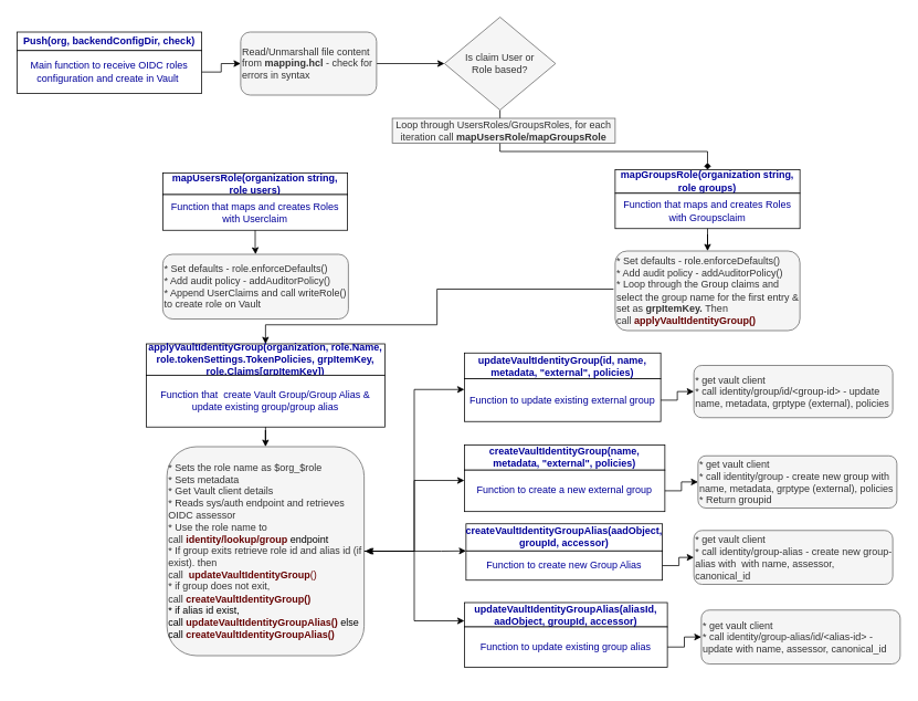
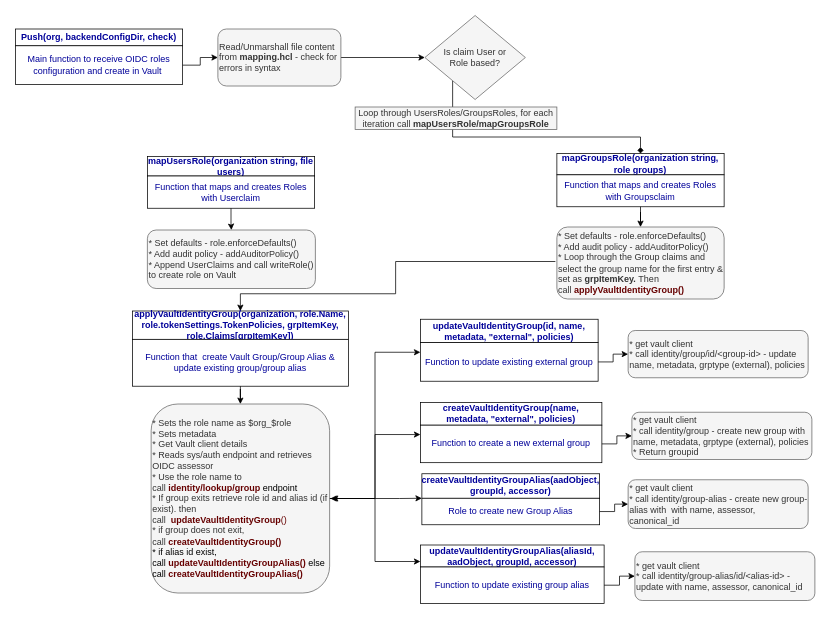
  <mxCell id="0" />
  <mxCell id="1" parent="0" />
  <mxCell id="2" style="edgeStyle=orthogonalEdgeStyle;rounded=0;orthogonalLoop=1;jettySize=auto;html=1;entryX=0.5;entryY=0;entryDx=0;entryDy=0;fontColor=#080808;endArrow=diamond;" parent="1" source="6" target="11" edge="1"><mxGeometry relative="1" as="geometry"><Array as="points"><mxPoint x="603" y="182" /><mxPoint x="853" y="182" /></Array></mxGeometry></mxCell>
  <mxCell id="3" value="" style="group" parent="1" vertex="1" connectable="0"><mxGeometry x="20" y="38" width="223" height="74" as="geometry" /></mxCell>
  <mxCell id="4" value="&lt;span style=&quot;font-weight: 700;&quot;&gt;Push(org, backendConfigDir, check)&lt;/span&gt;" style="rounded=0;whiteSpace=wrap;html=1;fontColor=#000099;" parent="3" vertex="1"><mxGeometry width="223" height="22.372" as="geometry" /></mxCell>
  <mxCell id="5" value="Main function to receive OIDC roles configuration and create in Vault&amp;nbsp;" style="rounded=0;whiteSpace=wrap;html=1;fontColor=#000099;" parent="3" vertex="1"><mxGeometry y="22.372" width="223" height="51.628" as="geometry" /></mxCell>
- <mxCell id="6" value="Is claim User or &lt;br&gt;Role based?" style="rhombus;whiteSpace=wrap;html=1;fontColor=#333333;fillColor=#f5f5f5;strokeColor=#666666;" parent="1" vertex="1"><mxGeometry x="536" y="20" width="134" height="112" as="geometry" /></mxCell>
+ <mxCell id="6" value="Is claim User or &lt;br&gt;Role based?" style="rhombus;whiteSpace=wrap;html=1;fontColor=#333333;fillColor=#f5f5f5;strokeColor=#666666;" parent="1" vertex="1"><mxGeometry x="566" y="20" width="134" height="112" as="geometry" /></mxCell>
  <mxCell id="7" value="" style="group" parent="1" vertex="1" connectable="0"><mxGeometry x="196" y="208" width="223" height="86" as="geometry" /></mxCell>
- <mxCell id="8" value="&lt;b&gt;mapUsersRole(organization string, role users)&lt;/b&gt;" style="rounded=0;whiteSpace=wrap;html=1;fontColor=#000099;" parent="7" vertex="1"><mxGeometry width="223" height="26" as="geometry" /></mxCell>
+ <mxCell id="8" value="&lt;b&gt;mapUsersRole(organization string, file users)&lt;/b&gt;" style="rounded=0;whiteSpace=wrap;html=1;fontColor=#000099;" parent="7" vertex="1"><mxGeometry width="223" height="26" as="geometry" /></mxCell>
  <mxCell id="9" value="Function that maps and creates Roles with Userclaim" style="rounded=0;whiteSpace=wrap;html=1;fontColor=#000099;" parent="7" vertex="1"><mxGeometry y="26" width="223" height="43" as="geometry" /></mxCell>
  <mxCell id="10" value="" style="group" parent="1" vertex="1" connectable="0"><mxGeometry x="742" y="204" width="223" height="94" as="geometry" /></mxCell>
  <mxCell id="11" value="&lt;b&gt;mapGroupsRole(organization string, role groups)&lt;/b&gt;" style="rounded=0;whiteSpace=wrap;html=1;fontColor=#000099;" parent="10" vertex="1"><mxGeometry width="223" height="28.419" as="geometry" /></mxCell>
  <mxCell id="12" value="Function that maps and creates Roles with Groupsclaim" style="rounded=0;whiteSpace=wrap;html=1;fontColor=#000099;" parent="10" vertex="1"><mxGeometry y="28.42" width="223" height="42.58" as="geometry" /></mxCell>
  <mxCell id="13" style="edgeStyle=orthogonalEdgeStyle;rounded=0;orthogonalLoop=1;jettySize=auto;html=1;entryX=0;entryY=0.5;entryDx=0;entryDy=0;fontColor=#660000;" parent="1" source="14" target="6" edge="1"><mxGeometry relative="1" as="geometry" /></mxCell>
  <mxCell id="14" value="Read/Unmarshall file content from &lt;b&gt;mapping.hcl&lt;/b&gt; - check for errors in syntax" style="rounded=1;whiteSpace=wrap;html=1;fontColor=#333333;fillColor=#f5f5f5;strokeColor=#666666;align=left;" parent="1" vertex="1"><mxGeometry x="290" y="38" width="164" height="76" as="geometry" /></mxCell>
  <mxCell id="15" value="Loop through UsersRoles/GroupsRoles, for each iteration call&lt;b style=&quot;border-color: var(--border-color);&quot;&gt;&amp;nbsp;mapUsersRole/mapGroupsRole&lt;/b&gt;" style="text;html=1;align=center;verticalAlign=middle;whiteSpace=wrap;rounded=0;fillColor=#f5f5f5;fontColor=#333333;strokeColor=#666666;" parent="1" vertex="1"><mxGeometry x="473" y="142" width="269" height="30" as="geometry" /></mxCell>
  <mxCell id="16" value="* Set defaults -&amp;nbsp;role.enforceDefaults()&lt;br&gt;* Add audit policy -&amp;nbsp;addAuditorPolicy()&lt;br&gt;* Append UserClaims and call writeRole() to create role on Vault" style="rounded=1;whiteSpace=wrap;html=1;fontColor=#333333;fillColor=#f5f5f5;strokeColor=#666666;align=left;" parent="1" vertex="1"><mxGeometry x="196" y="306" width="224" height="78" as="geometry" /></mxCell>
  <mxCell id="17" style="edgeStyle=orthogonalEdgeStyle;rounded=0;orthogonalLoop=1;jettySize=auto;html=1;entryX=0.5;entryY=0;entryDx=0;entryDy=0;fontColor=#660000;" parent="1" target="20" edge="1"><mxGeometry relative="1" as="geometry"><mxPoint x="740" y="348" as="sourcePoint" /><Array as="points"><mxPoint x="527" y="348" /><mxPoint x="527" y="391" /><mxPoint x="320" y="391" /></Array></mxGeometry></mxCell>
  <mxCell id="18" value="* Set defaults -&amp;nbsp;role.enforceDefaults()&lt;br&gt;* Add audit policy -&amp;nbsp;addAuditorPolicy()&lt;br&gt;* Loop through the Group claims and select the group name for the first entry &amp;amp; set as&amp;nbsp;&lt;b&gt;grpItemKey. &lt;/b&gt;Then call&lt;b&gt;&amp;nbsp;&lt;font color=&quot;#660000&quot;&gt;applyVaultIdentityGroup()&lt;/font&gt;&lt;/b&gt;" style="rounded=1;whiteSpace=wrap;html=1;fontColor=#333333;fillColor=#f5f5f5;strokeColor=#666666;align=left;" parent="1" vertex="1"><mxGeometry x="742" y="302" width="223" height="96" as="geometry" /></mxCell>
  <mxCell id="19" value="" style="group" parent="1" vertex="1" connectable="0"><mxGeometry x="176" y="414" width="288" height="125" as="geometry" /></mxCell>
  <mxCell id="20" value="&lt;b&gt;applyVaultIdentityGroup(organization, role.Name, role.tokenSettings.TokenPolicies, grpItemKey, role.Claims[grpItemKey])&lt;/b&gt;" style="rounded=0;whiteSpace=wrap;html=1;fontColor=#000099;" parent="19" vertex="1"><mxGeometry width="288" height="37.791" as="geometry" /></mxCell>
  <mxCell id="21" value="Function that&amp;nbsp; create Vault Group/Group Alias &amp;amp; update existing group/group alias" style="rounded=0;whiteSpace=wrap;html=1;fontColor=#000099;" parent="19" vertex="1"><mxGeometry y="37.791" width="288" height="62.5" as="geometry" /></mxCell>
  <mxCell id="22" style="edgeStyle=orthogonalEdgeStyle;rounded=0;orthogonalLoop=1;jettySize=auto;html=1;entryX=0;entryY=0.25;entryDx=0;entryDy=0;fontColor=#660000;" parent="1" source="28" target="34" edge="1"><mxGeometry relative="1" as="geometry" /></mxCell>
  <mxCell id="23" style="edgeStyle=orthogonalEdgeStyle;rounded=0;orthogonalLoop=1;jettySize=auto;html=1;entryX=0;entryY=0.25;entryDx=0;entryDy=0;fontColor=#660000;" parent="1" source="28" target="31" edge="1"><mxGeometry relative="1" as="geometry" /></mxCell>
  <mxCell id="24" style="edgeStyle=orthogonalEdgeStyle;rounded=0;orthogonalLoop=1;jettySize=auto;html=1;fontColor=#660000;" parent="1" source="28" edge="1"><mxGeometry relative="1" as="geometry"><mxPoint x="440" y="664" as="targetPoint" /></mxGeometry></mxCell>
  <mxCell id="25" style="edgeStyle=orthogonalEdgeStyle;rounded=0;orthogonalLoop=1;jettySize=auto;html=1;entryX=0;entryY=0.75;entryDx=0;entryDy=0;fontColor=#660000;" parent="1" source="28" target="39" edge="1"><mxGeometry relative="1" as="geometry" /></mxCell>
  <mxCell id="26" style="edgeStyle=orthogonalEdgeStyle;rounded=0;orthogonalLoop=1;jettySize=auto;html=1;fontColor=#660000;" parent="1" source="28" edge="1"><mxGeometry relative="1" as="geometry"><mxPoint x="442" y="664" as="targetPoint" /></mxGeometry></mxCell>
  <mxCell id="27" style="edgeStyle=orthogonalEdgeStyle;rounded=0;orthogonalLoop=1;jettySize=auto;html=1;fontColor=#660000;entryX=0;entryY=1;entryDx=0;entryDy=0;" parent="1" source="28" target="36" edge="1"><mxGeometry relative="1" as="geometry"><mxPoint x="480" y="544" as="targetPoint" /><Array as="points"><mxPoint x="532" y="664" /><mxPoint x="532" y="664" /></Array></mxGeometry></mxCell>
  <mxCell id="28" value="* Sets the role name as $org_$role&lt;br&gt;* Sets metadata&lt;br&gt;* Get Vault client details&amp;nbsp;&lt;br&gt;* Reads sys/auth endpoint and retrieves OIDC assessor&lt;br&gt;* Use the role name to call&amp;nbsp;&lt;font style=&quot;font-weight: bold;&quot; color=&quot;#660000&quot;&gt;identity/lookup/group &lt;/font&gt;&lt;font style=&quot;&quot; color=&quot;#000000&quot;&gt;endpoint&lt;/font&gt;&lt;br&gt;* If group exits retrieve role id and alias id (if exist). then call&amp;nbsp;&amp;nbsp;&lt;font color=&quot;#660000&quot;&gt;&lt;b&gt;updateVaultIdentityGroup&lt;/b&gt;()&lt;/font&gt;&lt;br&gt;* if group does not exit, call&amp;nbsp;&lt;b style=&quot;color: rgb(102, 0, 0);&quot;&gt;createVaultIdentityGroup()&lt;/b&gt;&lt;br&gt;&lt;font color=&quot;#000000&quot;&gt;* if alias id exist, call&amp;nbsp;&lt;/font&gt;&lt;font color=&quot;#660000&quot;&gt;&lt;b&gt;updateVaultIdentityGroupAlias()&lt;/b&gt;&lt;/font&gt;&lt;font color=&quot;#000000&quot;&gt; else call&amp;nbsp;&lt;/font&gt;&lt;b style=&quot;&quot;&gt;&lt;font color=&quot;#660000&quot;&gt;createVaultIdentityGroupAlias()&lt;/font&gt;&lt;/b&gt;" style="rounded=1;whiteSpace=wrap;html=1;fontColor=#333333;fillColor=#f5f5f5;strokeColor=#666666;align=left;" parent="1" vertex="1"><mxGeometry x="201" y="538" width="238" height="252" as="geometry" /></mxCell>
  <mxCell id="29" value="" style="group" parent="1" vertex="1" connectable="0"><mxGeometry x="560" y="536" width="242" height="100" as="geometry" /></mxCell>
  <mxCell id="30" value="&lt;b&gt;createVaultIdentityGroup(name, metadata, &quot;external&quot;, policies)&lt;/b&gt;" style="rounded=0;whiteSpace=wrap;html=1;fontColor=#000099;" parent="29" vertex="1"><mxGeometry width="242" height="30.233" as="geometry" /></mxCell>
  <mxCell id="31" value="Function to create a new external group" style="rounded=0;whiteSpace=wrap;html=1;fontColor=#000099;" parent="29" vertex="1"><mxGeometry y="30.233" width="242" height="50" as="geometry" /></mxCell>
  <mxCell id="32" value="" style="group" parent="1" vertex="1" connectable="0"><mxGeometry x="560" y="425" width="237" height="103" as="geometry" /></mxCell>
  <mxCell id="33" value="&lt;b&gt;updateVaultIdentityGroup(id, name, metadata, &quot;external&quot;, policies)&lt;/b&gt;" style="rounded=0;whiteSpace=wrap;html=1;fontColor=#000099;" parent="32" vertex="1"><mxGeometry width="237" height="31.14" as="geometry" /></mxCell>
  <mxCell id="34" value="Function to update existing external group" style="rounded=0;whiteSpace=wrap;html=1;fontColor=#000099;" parent="32" vertex="1"><mxGeometry y="31.14" width="237" height="51.5" as="geometry" /></mxCell>
  <mxCell id="35" value="" style="group" parent="1" vertex="1" connectable="0"><mxGeometry x="562" y="638" width="237" height="154" as="geometry" /></mxCell>
  <mxCell id="36" value="&lt;b style=&quot;border-color: var(--border-color);&quot;&gt;createVaultIdentityGroupAlias(aadObject, groupId, accessor)&lt;/b&gt;" style="rounded=0;whiteSpace=wrap;html=1;fontColor=#000099;" parent="35" vertex="1"><mxGeometry y="-7" width="237" height="32.7" as="geometry" /></mxCell>
- <mxCell id="37" value="Function to create new Group Alias" style="rounded=0;whiteSpace=wrap;html=1;fontColor=#000099;" parent="35" vertex="1"><mxGeometry y="25.7" width="237" height="35.3" as="geometry" /></mxCell>
+ <mxCell id="37" value="Role to create new Group Alias" style="rounded=0;whiteSpace=wrap;html=1;fontColor=#000099;" parent="35" vertex="1"><mxGeometry y="25.7" width="237" height="35.3" as="geometry" /></mxCell>
  <mxCell id="38" value="Funct" style="group" parent="1" vertex="1" connectable="0"><mxGeometry x="560" y="726" width="245" height="97" as="geometry" /></mxCell>
  <mxCell id="39" value="&lt;b&gt;updateVaultIdentityGroupAlias(aliasId, aadObject, groupId, accessor)&lt;/b&gt;" style="rounded=0;whiteSpace=wrap;html=1;fontColor=#000099;" parent="38" vertex="1"><mxGeometry width="245" height="29.326" as="geometry" /></mxCell>
  <mxCell id="40" value="Function to update existing group alias" style="rounded=0;whiteSpace=wrap;html=1;fontColor=#000099;" parent="38" vertex="1"><mxGeometry y="29.326" width="245" height="48.5" as="geometry" /></mxCell>
  <mxCell id="41" value="* get vault client&lt;br&gt;* call&amp;nbsp;identity/group/id/&amp;lt;group-id&amp;gt; - update name, metadata, grptype (external), policies" style="rounded=1;whiteSpace=wrap;html=1;fontColor=#333333;fillColor=#f5f5f5;strokeColor=#666666;align=left;" parent="1" vertex="1"><mxGeometry x="837" y="440" width="240" height="63" as="geometry" /></mxCell>
  <mxCell id="42" value="* get vault client&lt;br&gt;* call&amp;nbsp;identity/group - create new group with name, metadata, grptype (external), policies&lt;br&gt;* Return groupid" style="rounded=1;whiteSpace=wrap;html=1;fontColor=#333333;fillColor=#f5f5f5;strokeColor=#666666;align=left;" parent="1" vertex="1"><mxGeometry x="842" y="549" width="240" height="63" as="geometry" /></mxCell>
  <mxCell id="43" value="* get vault client&lt;br style=&quot;border-color: var(--border-color);&quot;&gt;* call&amp;nbsp;identity/group-alias - create new group-alias with&amp;nbsp; with name, assessor, canonical_id" style="rounded=1;whiteSpace=wrap;html=1;fontColor=#333333;fillColor=#f5f5f5;strokeColor=#666666;align=left;" parent="1" vertex="1"><mxGeometry x="837" y="639" width="240" height="65" as="geometry" /></mxCell>
  <mxCell id="44" value="* get vault client&lt;br style=&quot;border-color: var(--border-color);&quot;&gt;* call&amp;nbsp;identity/group-alias/id/&amp;lt;alias-id&amp;gt; - update with name, assessor, canonical_id" style="rounded=1;whiteSpace=wrap;html=1;fontColor=#333333;fillColor=#f5f5f5;strokeColor=#666666;align=left;" parent="1" vertex="1"><mxGeometry x="846" y="735" width="240" height="65" as="geometry" /></mxCell>
  <mxCell id="45" style="edgeStyle=orthogonalEdgeStyle;rounded=0;orthogonalLoop=1;jettySize=auto;html=1;fontColor=#660000;" parent="1" source="5" target="14" edge="1"><mxGeometry relative="1" as="geometry" /></mxCell>
  <mxCell id="46" style="edgeStyle=orthogonalEdgeStyle;rounded=0;orthogonalLoop=1;jettySize=auto;html=1;fontColor=#660000;" parent="1" source="9" target="16" edge="1"><mxGeometry relative="1" as="geometry" /></mxCell>
  <mxCell id="47" style="edgeStyle=orthogonalEdgeStyle;rounded=0;orthogonalLoop=1;jettySize=auto;html=1;fontColor=#660000;" parent="1" source="12" target="18" edge="1"><mxGeometry relative="1" as="geometry" /></mxCell>
  <mxCell id="48" style="edgeStyle=orthogonalEdgeStyle;rounded=0;orthogonalLoop=1;jettySize=auto;html=1;fontColor=#660000;" parent="1" source="21" target="28" edge="1"><mxGeometry relative="1" as="geometry" /></mxCell>
  <mxCell id="49" value="" style="edgeStyle=orthogonalEdgeStyle;rounded=0;orthogonalLoop=1;jettySize=auto;html=1;fontColor=#660000;" parent="1" source="31" target="42" edge="1"><mxGeometry relative="1" as="geometry" /></mxCell>
  <mxCell id="50" value="" style="edgeStyle=orthogonalEdgeStyle;rounded=0;orthogonalLoop=1;jettySize=auto;html=1;fontColor=#660000;" parent="1" source="37" target="43" edge="1"><mxGeometry relative="1" as="geometry" /></mxCell>
  <mxCell id="51" value="" style="edgeStyle=orthogonalEdgeStyle;rounded=0;orthogonalLoop=1;jettySize=auto;html=1;fontColor=#660000;" parent="1" source="40" target="44" edge="1"><mxGeometry relative="1" as="geometry" /></mxCell>
  <mxCell id="52" value="" style="edgeStyle=orthogonalEdgeStyle;rounded=0;orthogonalLoop=1;jettySize=auto;html=1;fontColor=#660000;" parent="1" source="34" target="41" edge="1"><mxGeometry relative="1" as="geometry" /></mxCell>
